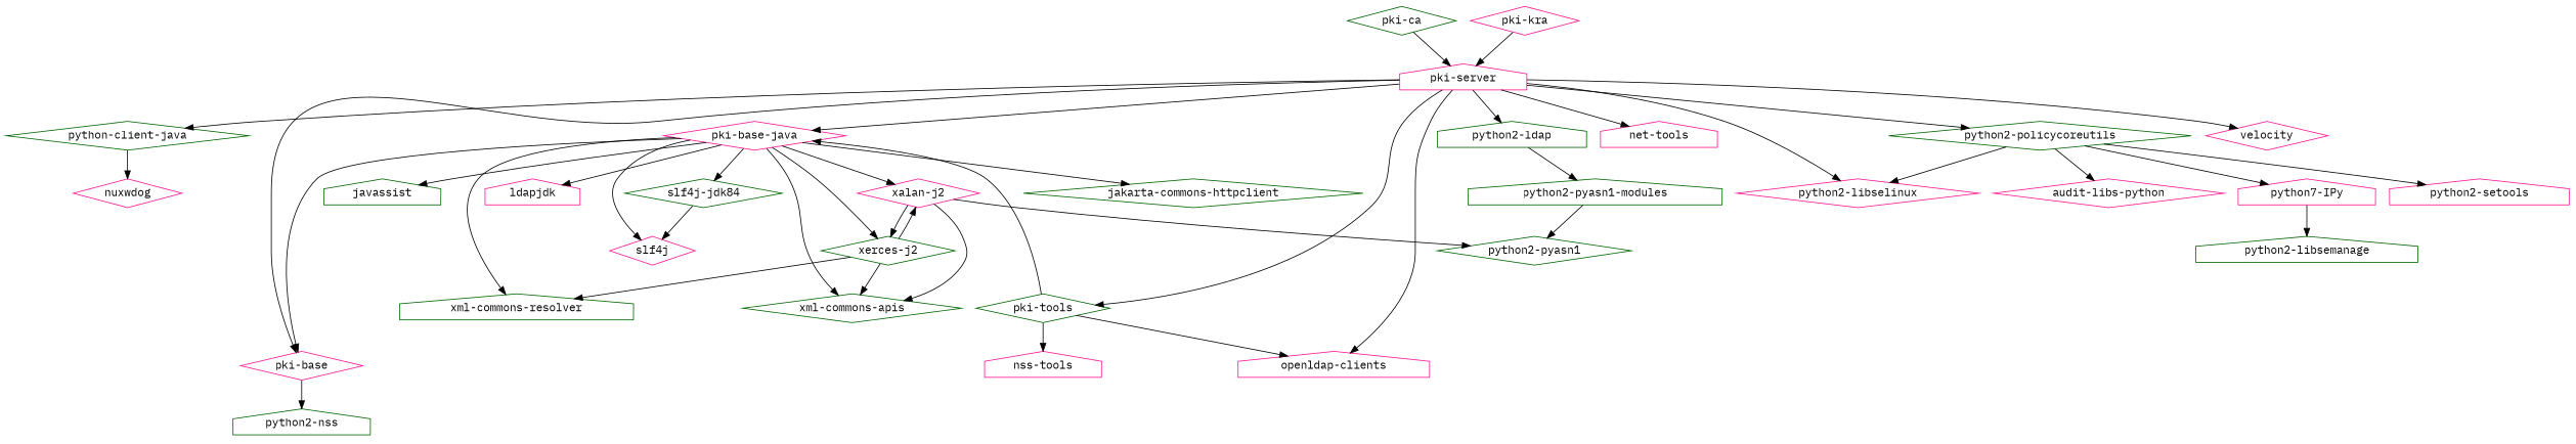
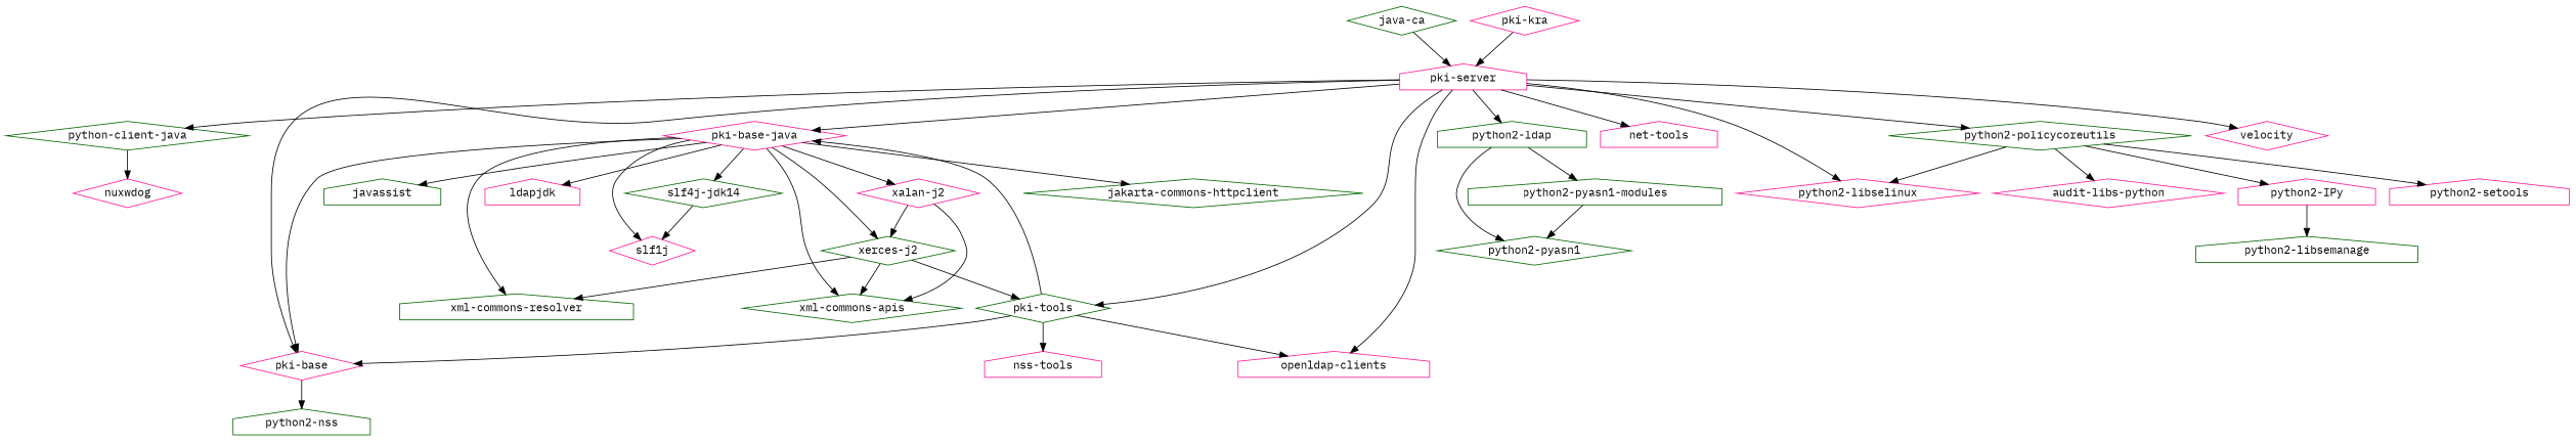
  strict digraph {
    fontname="IBM Plex Mono"
    node [color=deeppink fontname="IBM Plex Mono" shape=diamond]
    edge [fontname="IBM Plex Mono"]
    n1 [color=darkgreen label="python-client-java"]
    nuxwdog
    "jakarta-commons-httpclient" [color=darkgreen]
    "pki-base-java"
    javassist [color=darkgreen shape=house]
    ldapjdk [shape=house]
    "pki-base"
-   slf4j
-   "slf4j-jdk14" [color=darkgreen label="slf4j-jdk84"]
+   slf4j [label=slf1j]
+   "slf4j-jdk14" [color=darkgreen]
    "xalan-j2"
    "xerces-j2" [color=darkgreen]
    "xml-commons-apis" [color=darkgreen]
    "xml-commons-resolver" [color=darkgreen shape=house]
    "python2-nss" [color=darkgreen shape=house]
-   "pki-ca" [color=darkgreen]
+   "pki-ca" [color=darkgreen label="java-ca"]
    "pki-server" [shape=house]
    "net-tools" [shape=house]
    "openldap-clients" [shape=house]
    "pki-tools" [color=darkgreen]
    "python2-ldap" [color=darkgreen shape=house]
    "python2-libselinux"
    "python2-policycoreutils" [color=darkgreen]
    velocity
    "nss-tools" [shape=house]
    "python2-pyasn1" [color=darkgreen]
    "python2-pyasn1-modules" [color=darkgreen shape=house]
    "audit-libs-python"
-   "python2-IPy" [shape=house label="python7-IPy"]
+   "python2-IPy" [shape=house]
    "python2-setools" [shape=house]
    "pki-kra"
    "python2-libsemanage" [color=darkgreen shape=house]
    n1 -> nuxwdog
    "pki-base-java" -> "jakarta-commons-httpclient"
    "pki-base-java" -> javassist
    "pki-base-java" -> ldapjdk
    "pki-base-java" -> "pki-base"
    "pki-base-java" -> slf4j
    "pki-base-java" -> "slf4j-jdk14"
    "pki-base-java" -> "xalan-j2"
    "pki-base-java" -> "xerces-j2"
    "pki-base-java" -> "xml-commons-apis"
    "pki-base-java" -> "xml-commons-resolver"
    "pki-base" -> "python2-nss"
    "slf4j-jdk14" -> slf4j
    "xalan-j2" -> "xerces-j2"
    "xalan-j2" -> "xml-commons-apis"
-   "xerces-j2" -> "xalan-j2"
+   "xerces-j2" -> "pki-tools"
    "xerces-j2" -> "xml-commons-apis"
    "xerces-j2" -> "xml-commons-resolver"
    "pki-ca" -> "pki-server"
    "pki-server" -> n1
    "pki-server" -> "pki-base-java"
    "pki-server" -> "pki-base"
    "pki-server" -> "net-tools"
    "pki-server" -> "openldap-clients"
    "pki-server" -> "pki-tools"
    "pki-server" -> "python2-ldap"
    "pki-server" -> "python2-libselinux"
    "pki-server" -> "python2-policycoreutils"
    "pki-server" -> velocity
    "pki-tools" -> "pki-base-java"
+   "pki-tools" -> "pki-base"
    "pki-tools" -> "openldap-clients"
    "pki-tools" -> "nss-tools"
-   "xalan-j2" -> "python2-pyasn1"
+   "python2-ldap" -> "python2-pyasn1"
    "python2-ldap" -> "python2-pyasn1-modules"
    "python2-policycoreutils" -> "python2-libselinux"
    "python2-policycoreutils" -> "audit-libs-python"
    "python2-policycoreutils" -> "python2-IPy"
    "python2-policycoreutils" -> "python2-setools"
    "python2-pyasn1-modules" -> "python2-pyasn1"
    "python2-IPy" -> "python2-libsemanage"
    "pki-kra" -> "pki-server"
  }
